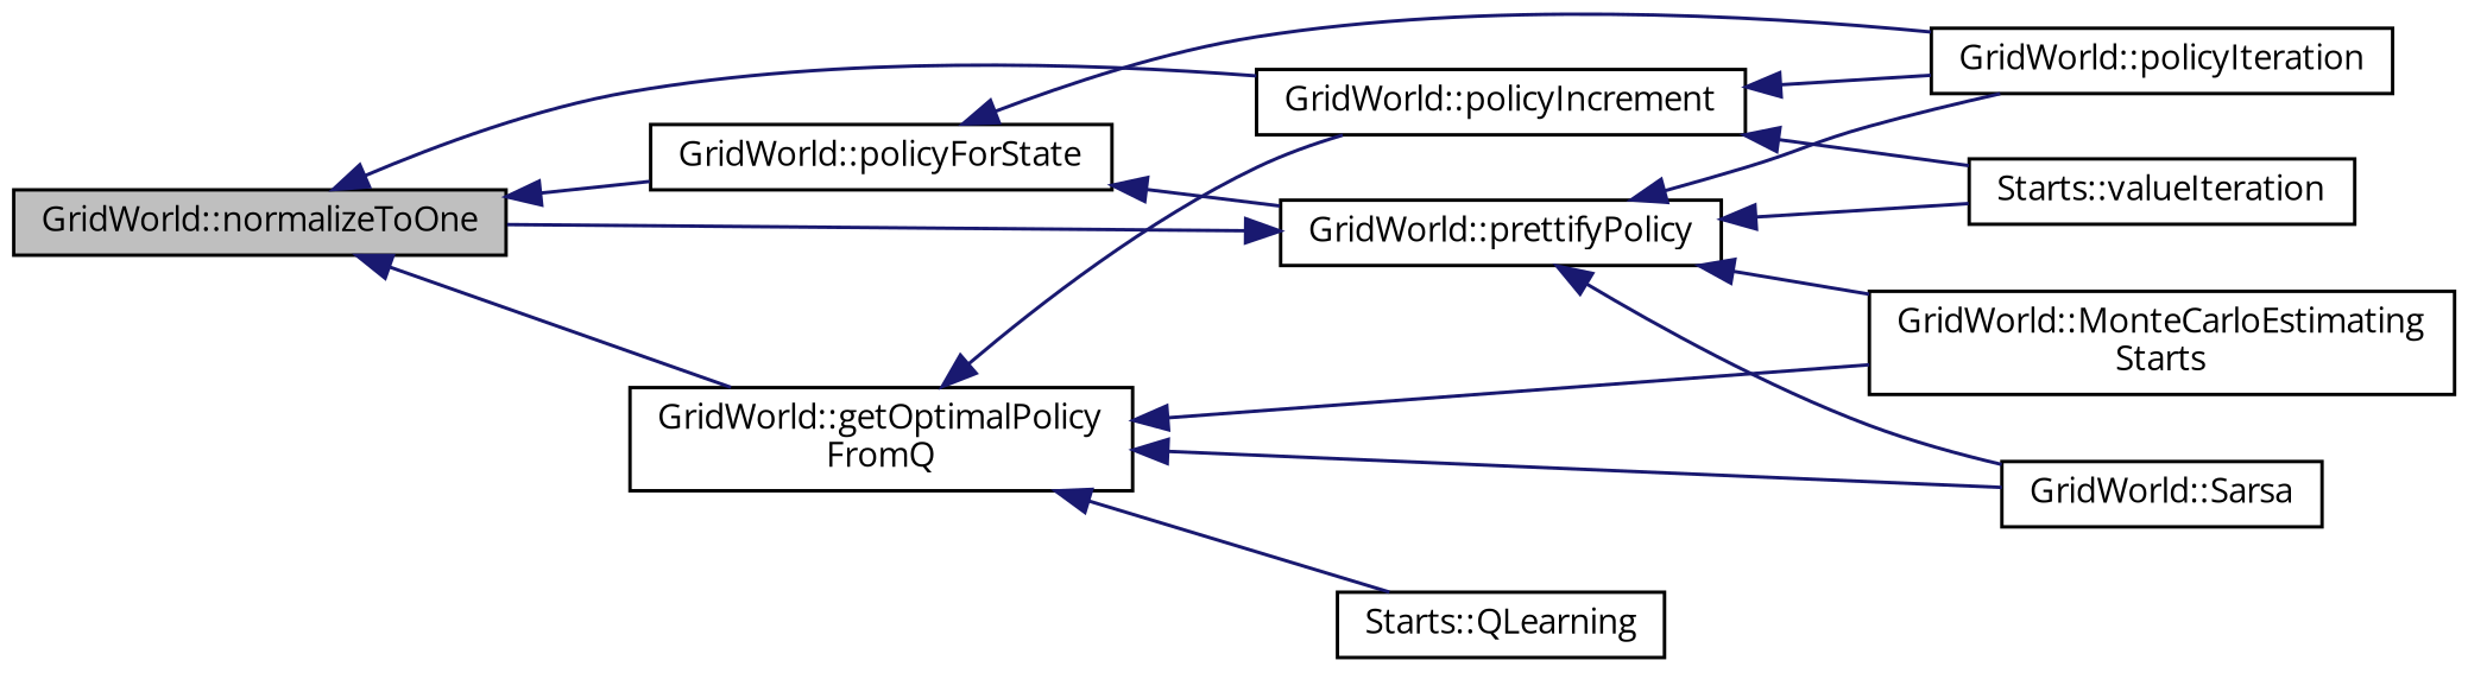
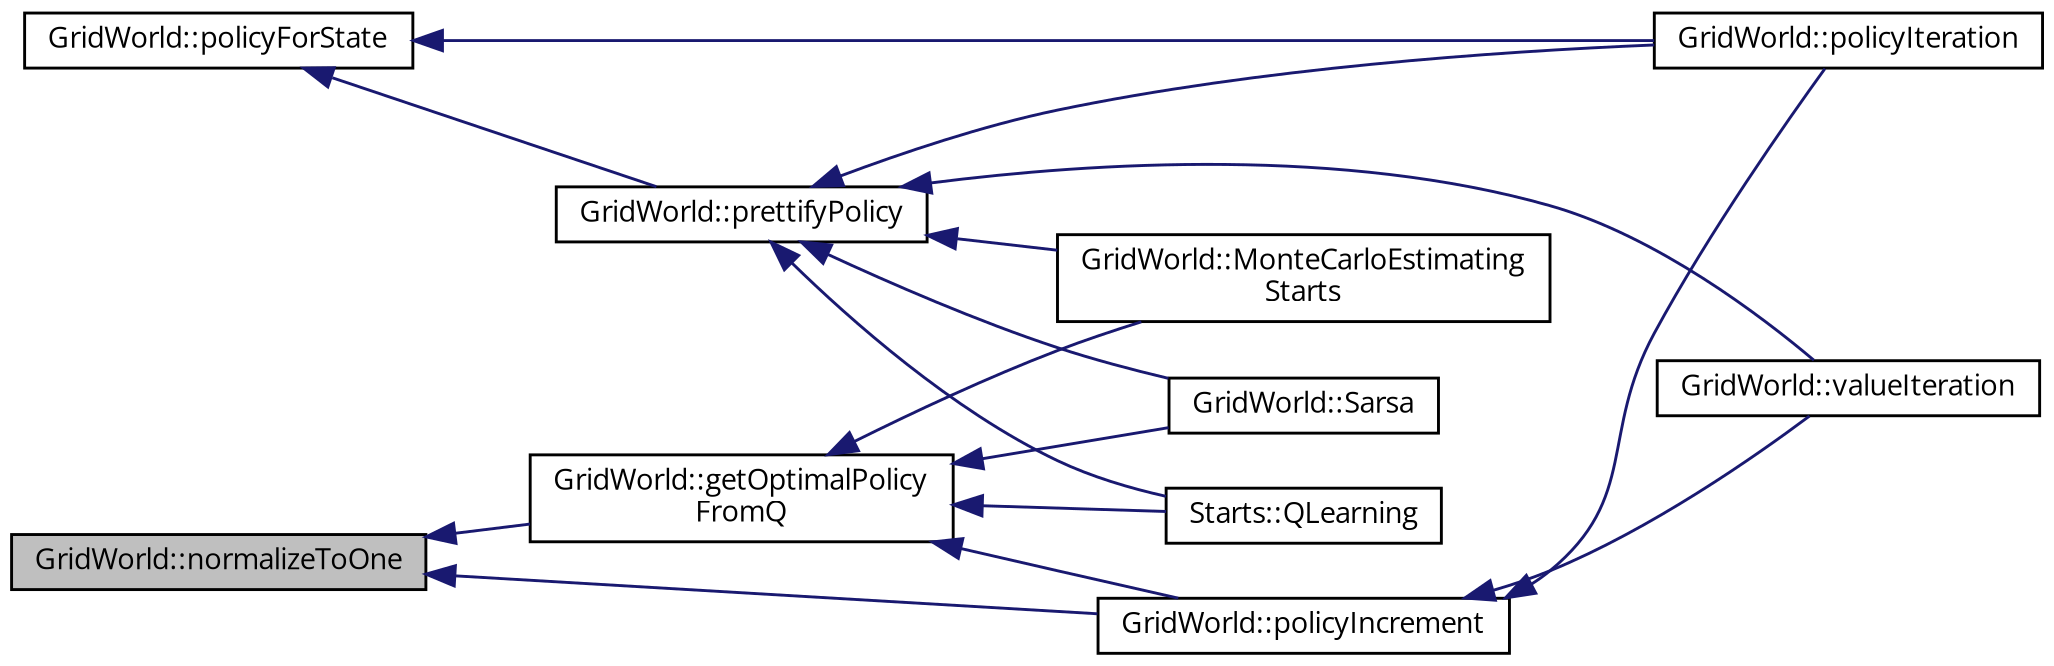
  digraph {
    fontname="Open Sans"
    rankdir=LR
    node [color=black fontname="Open Sans" fontsize=10 shape=record]
    edge [color=midnightblue dir=back fontname="Open Sans" fontsize=10 labelfontname=Helvetica labelfontsize=10 style=solid]
    n1 [fillcolor=grey75 fontcolor=black height=0.2 label="GridWorld::normalizeToOne" style=filled width=0.4]
    n2 [height=0.2 label="GridWorld::policyIncrement" width=0.4]
    n3 [height=0.2 label="GridWorld::policyForState" width=0.4]
    n4 [height=0.2 label="GridWorld::getOptimalPolicy\lFromQ" width=0.4]
    n5 [height=0.2 label="GridWorld::policyIteration" width=0.4]
-   n6 [height=0.2 label="Starts::valueIteration" width=0.4]
+   n6 [height=0.2 label="GridWorld::valueIteration" width=0.4]
    n7 [height=0.2 label="GridWorld::prettifyPolicy" width=0.4]
    n8 [height=0.2 label="GridWorld::MonteCarloEstimating\lStarts" width=0.4]
    n9 [height=0.2 label="GridWorld::Sarsa" width=0.4]
    n10 [height=0.2 label="Starts::QLearning" width=0.4]
    n1 -> n2
-   n1 -> n3
    n1 -> n4
    n2 -> n5
    n2 -> n6
    n3 -> n5
    n3 -> n7
    n4 -> n2
    n4 -> n8
    n4 -> n9
    n4 -> n10
    n7 -> n5
    n7 -> n6
    n7 -> n8
    n7 -> n9
-   n7 -> n1
+   n7 -> n10
  }
